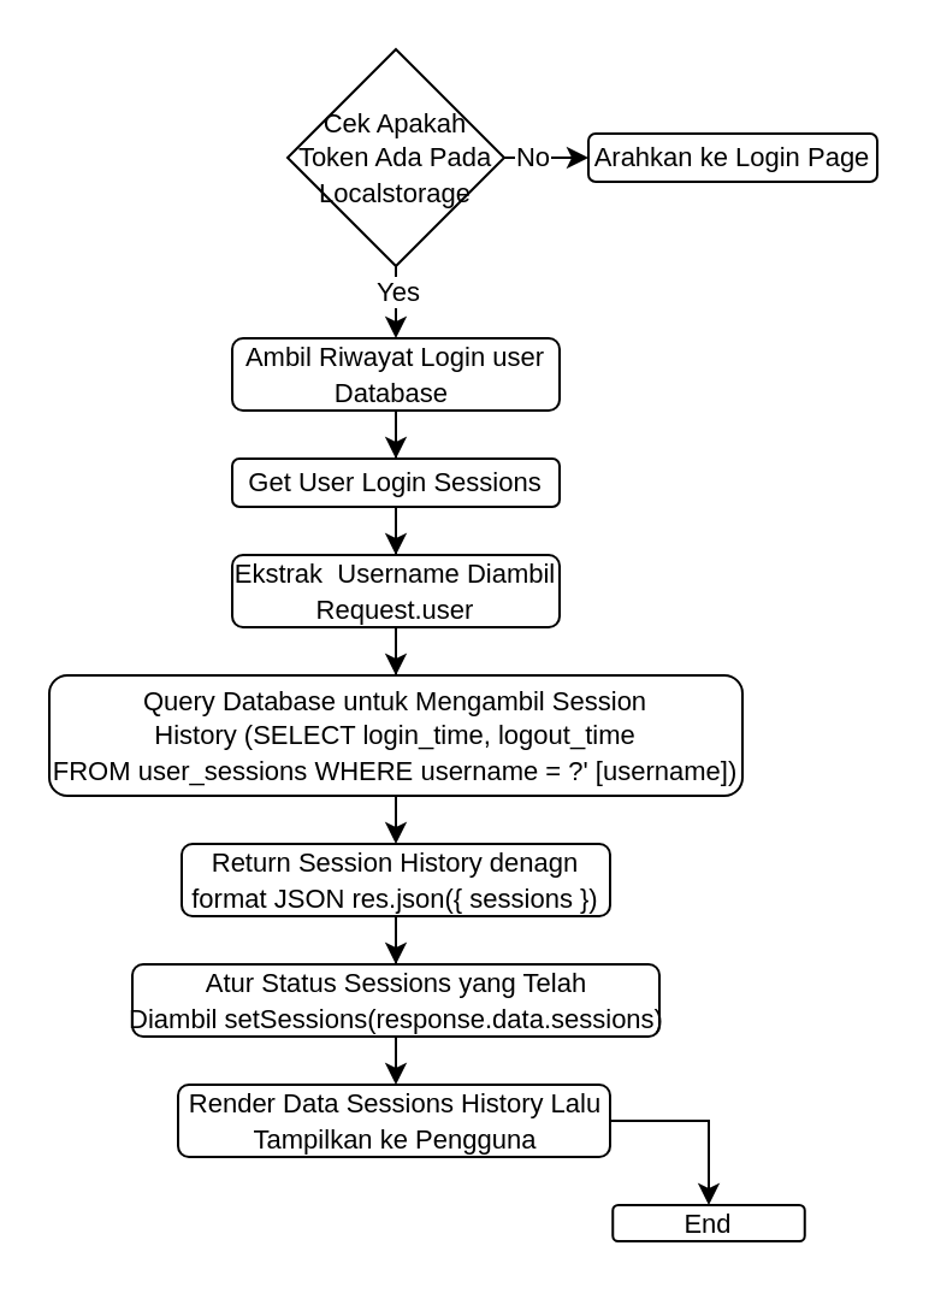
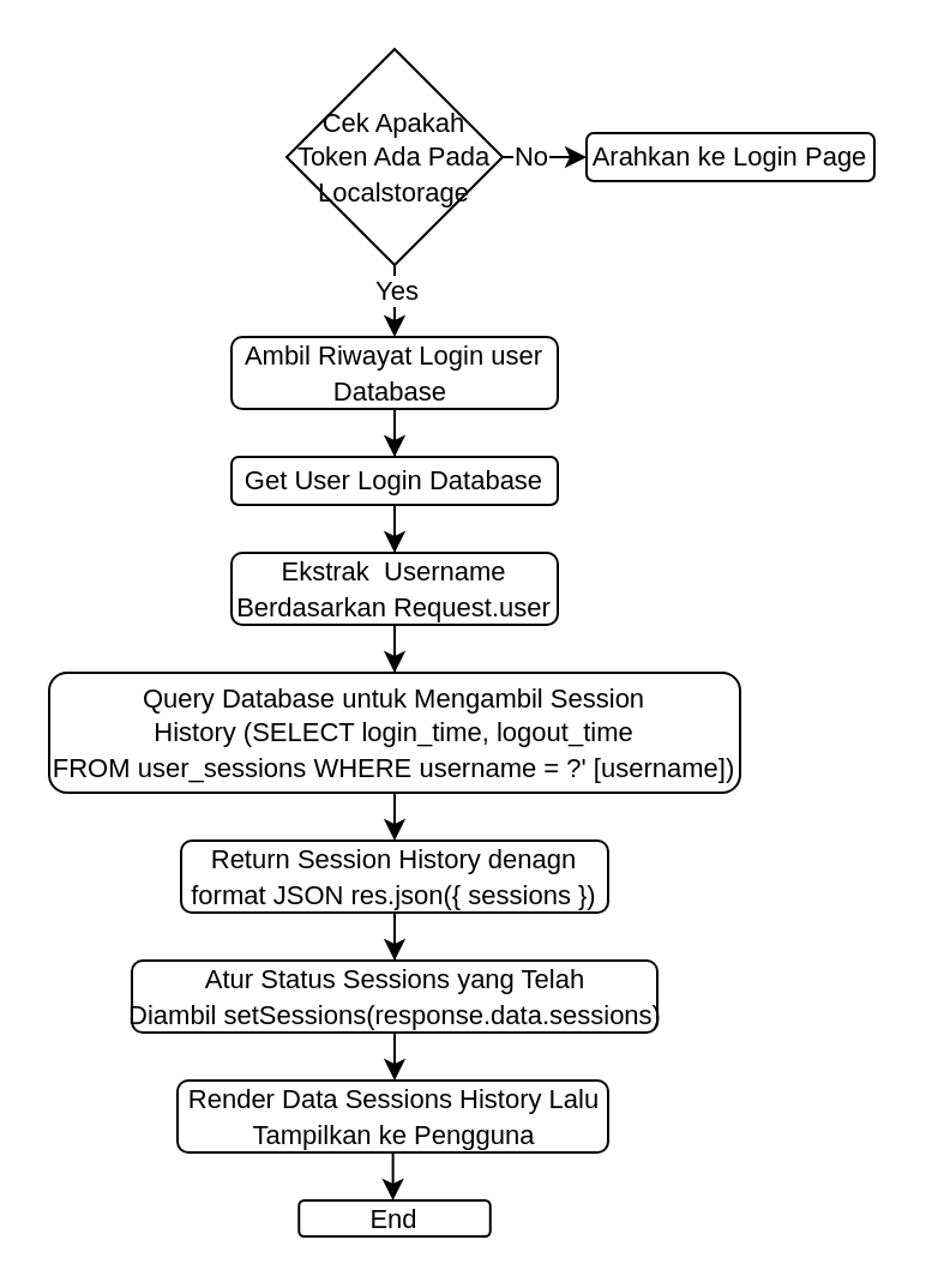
  <mxCell id="0" />
  <mxCell id="1" parent="0" />
  <mxCell id="2" value="" style="edgeStyle=orthogonalEdgeStyle;rounded=0;orthogonalLoop=1;jettySize=auto;html=1;" edge="1" parent="1" source="6" target="7"><mxGeometry relative="1" as="geometry" /></mxCell>
  <mxCell id="3" value="No" style="edgeLabel;html=1;align=center;verticalAlign=middle;resizable=0;points=[];" vertex="1" connectable="0" parent="2"><mxGeometry x="-0.493" y="1" relative="1" as="geometry"><mxPoint as="offset" /></mxGeometry></mxCell>
  <mxCell id="4" value="" style="edgeStyle=orthogonalEdgeStyle;rounded=0;orthogonalLoop=1;jettySize=auto;html=1;" edge="1" parent="1" source="6" target="9"><mxGeometry relative="1" as="geometry" /></mxCell>
  <mxCell id="5" value="Yes" style="edgeLabel;html=1;align=center;verticalAlign=middle;resizable=0;points=[];" vertex="1" connectable="0" parent="4"><mxGeometry x="0.352" y="-1" relative="1" as="geometry"><mxPoint x="1" y="-4" as="offset" /></mxGeometry></mxCell>
  <mxCell id="6" value="&lt;span style=&quot;font-size: 11px;&quot;&gt;Cek Apakah Token Ada Pada Localstorage&lt;/span&gt;" style="rhombus;whiteSpace=wrap;html=1;" vertex="1" parent="1"><mxGeometry x="119" y="20" width="90" height="90" as="geometry" /></mxCell>
  <mxCell id="7" value="&lt;font style=&quot;font-size: 11px;&quot;&gt;Arahkan ke Login Page&lt;/font&gt;" style="rounded=1;whiteSpace=wrap;html=1;" vertex="1" parent="1"><mxGeometry x="244" y="55" width="120" height="20" as="geometry" /></mxCell>
  <mxCell id="8" value="" style="edgeStyle=orthogonalEdgeStyle;rounded=0;orthogonalLoop=1;jettySize=auto;html=1;" edge="1" parent="1" source="9" target="11"><mxGeometry relative="1" as="geometry" /></mxCell>
  <mxCell id="9" value="&lt;font style=&quot;font-size: 11px;&quot;&gt;Ambil Riwayat Login user Database&amp;nbsp;&lt;/font&gt;" style="rounded=1;whiteSpace=wrap;html=1;" vertex="1" parent="1"><mxGeometry x="96" y="140" width="136" height="30" as="geometry" /></mxCell>
  <mxCell id="10" value="" style="edgeStyle=orthogonalEdgeStyle;rounded=0;orthogonalLoop=1;jettySize=auto;html=1;" edge="1" parent="1" source="11" target="13"><mxGeometry relative="1" as="geometry" /></mxCell>
- <mxCell id="11" value="&lt;font style=&quot;font-size: 11px;&quot;&gt;Get User Login Sessions&lt;/font&gt;" style="rounded=1;whiteSpace=wrap;html=1;" vertex="1" parent="1"><mxGeometry x="96" y="190" width="136" height="20" as="geometry" /></mxCell>
+ <mxCell id="11" value="&lt;font style=&quot;font-size: 11px;&quot;&gt;Get User Login Database&lt;/font&gt;" style="rounded=1;whiteSpace=wrap;html=1;" vertex="1" parent="1"><mxGeometry x="96" y="190" width="136" height="20" as="geometry" /></mxCell>
  <mxCell id="12" value="" style="edgeStyle=orthogonalEdgeStyle;rounded=0;orthogonalLoop=1;jettySize=auto;html=1;" edge="1" parent="1" source="13" target="15"><mxGeometry relative="1" as="geometry" /></mxCell>
- <mxCell id="13" value="&lt;font style=&quot;font-size: 11px;&quot;&gt;Ekstrak&amp;nbsp; Username Diambil Request.user&lt;/font&gt;" style="rounded=1;whiteSpace=wrap;html=1;" vertex="1" parent="1"><mxGeometry x="96" y="230" width="136" height="30" as="geometry" /></mxCell>
+ <mxCell id="13" value="&lt;font style=&quot;font-size: 11px;&quot;&gt;Ekstrak&amp;nbsp; Username Berdasarkan Request.user&lt;/font&gt;" style="rounded=1;whiteSpace=wrap;html=1;" vertex="1" parent="1"><mxGeometry x="96" y="230" width="136" height="30" as="geometry" /></mxCell>
  <mxCell id="14" value="" style="edgeStyle=orthogonalEdgeStyle;rounded=0;orthogonalLoop=1;jettySize=auto;html=1;" edge="1" parent="1" source="15"><mxGeometry relative="1" as="geometry"><mxPoint x="164" y="350" as="targetPoint" /></mxGeometry></mxCell>
  <mxCell id="15" value="&lt;font style=&quot;font-size: 11px;&quot;&gt;Query Database untuk Mengambil Session History&amp;nbsp;&lt;/font&gt;&lt;span style=&quot;font-size: 11px; background-color: initial;&quot;&gt;(SELECT login_time, logout_time FROM&amp;nbsp;&lt;/span&gt;&lt;span style=&quot;font-size: 11px; background-color: initial;&quot;&gt;user_sessions WHERE username = ?' &lt;/span&gt;&lt;span style=&quot;font-size: 11px; background-color: initial;&quot;&gt;[username])&lt;/span&gt;" style="rounded=1;whiteSpace=wrap;html=1;" vertex="1" parent="1"><mxGeometry x="20" y="280" width="288" height="50" as="geometry" /></mxCell>
  <mxCell id="16" value="" style="edgeStyle=orthogonalEdgeStyle;rounded=0;orthogonalLoop=1;jettySize=auto;html=1;" edge="1" parent="1" target="18"><mxGeometry relative="1" as="geometry"><mxPoint x="164" y="380" as="sourcePoint" /></mxGeometry></mxCell>
  <mxCell id="17" value="" style="edgeStyle=orthogonalEdgeStyle;rounded=0;orthogonalLoop=1;jettySize=auto;html=1;" edge="1" parent="1" source="18" target="20"><mxGeometry relative="1" as="geometry" /></mxCell>
  <mxCell id="18" value="&lt;font style=&quot;font-size: 11px;&quot;&gt;Return Session History denagn format JSON&amp;nbsp;res.json({ sessions })&lt;/font&gt;" style="rounded=1;whiteSpace=wrap;html=1;" vertex="1" parent="1"><mxGeometry x="75" y="350" width="178" height="30" as="geometry" /></mxCell>
  <mxCell id="19" value="" style="edgeStyle=orthogonalEdgeStyle;rounded=0;orthogonalLoop=1;jettySize=auto;html=1;" edge="1" parent="1" source="20" target="22"><mxGeometry relative="1" as="geometry" /></mxCell>
  <mxCell id="20" value="&lt;font style=&quot;font-size: 11px;&quot;&gt;Atur Status Sessions yang Telah Diambil&amp;nbsp;setSessions(response.data.sessions)&lt;/font&gt;" style="rounded=1;whiteSpace=wrap;html=1;" vertex="1" parent="1"><mxGeometry x="54.5" y="400" width="219" height="30" as="geometry" /></mxCell>
  <mxCell id="21" value="" style="edgeStyle=orthogonalEdgeStyle;rounded=0;orthogonalLoop=1;jettySize=auto;html=1;" edge="1" parent="1" source="22" target="23"><mxGeometry relative="1" as="geometry" /></mxCell>
  <mxCell id="22" value="&lt;font style=&quot;font-size: 11px;&quot;&gt;Render Data Sessions History Lalu Tampilkan ke Pengguna&lt;/font&gt;" style="rounded=1;whiteSpace=wrap;html=1;" vertex="1" parent="1"><mxGeometry x="73.5" y="450" width="179.5" height="30" as="geometry" /></mxCell>
- <mxCell id="23" value="&lt;font style=&quot;font-size: 11px;&quot;&gt;End&lt;/font&gt;" style="rounded=1;whiteSpace=wrap;html=1;" vertex="1" parent="1"><mxGeometry x="254.13" y="500" width="79.75" height="15" as="geometry" /></mxCell>
+ <mxCell id="23" value="&lt;font style=&quot;font-size: 11px;&quot;&gt;End&lt;/font&gt;" style="rounded=1;whiteSpace=wrap;html=1;" vertex="1" parent="1"><mxGeometry x="124.13" y="500" width="79.75" height="15" as="geometry" /></mxCell>
